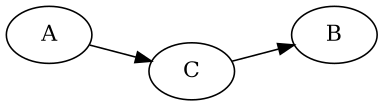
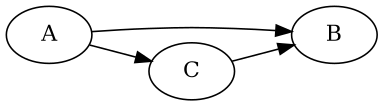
  digraph {
    rankdir=LR
    A
    B
    C
+   A -> B
    A -> C
    C -> B
  }
